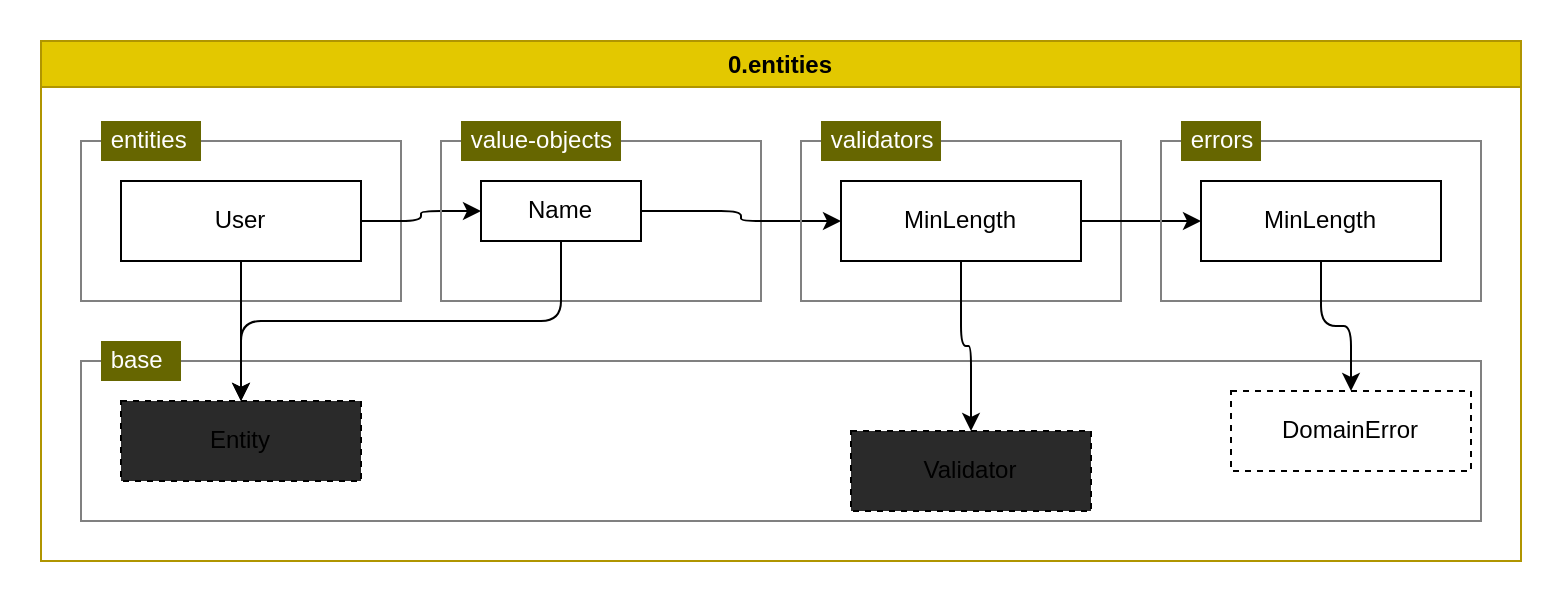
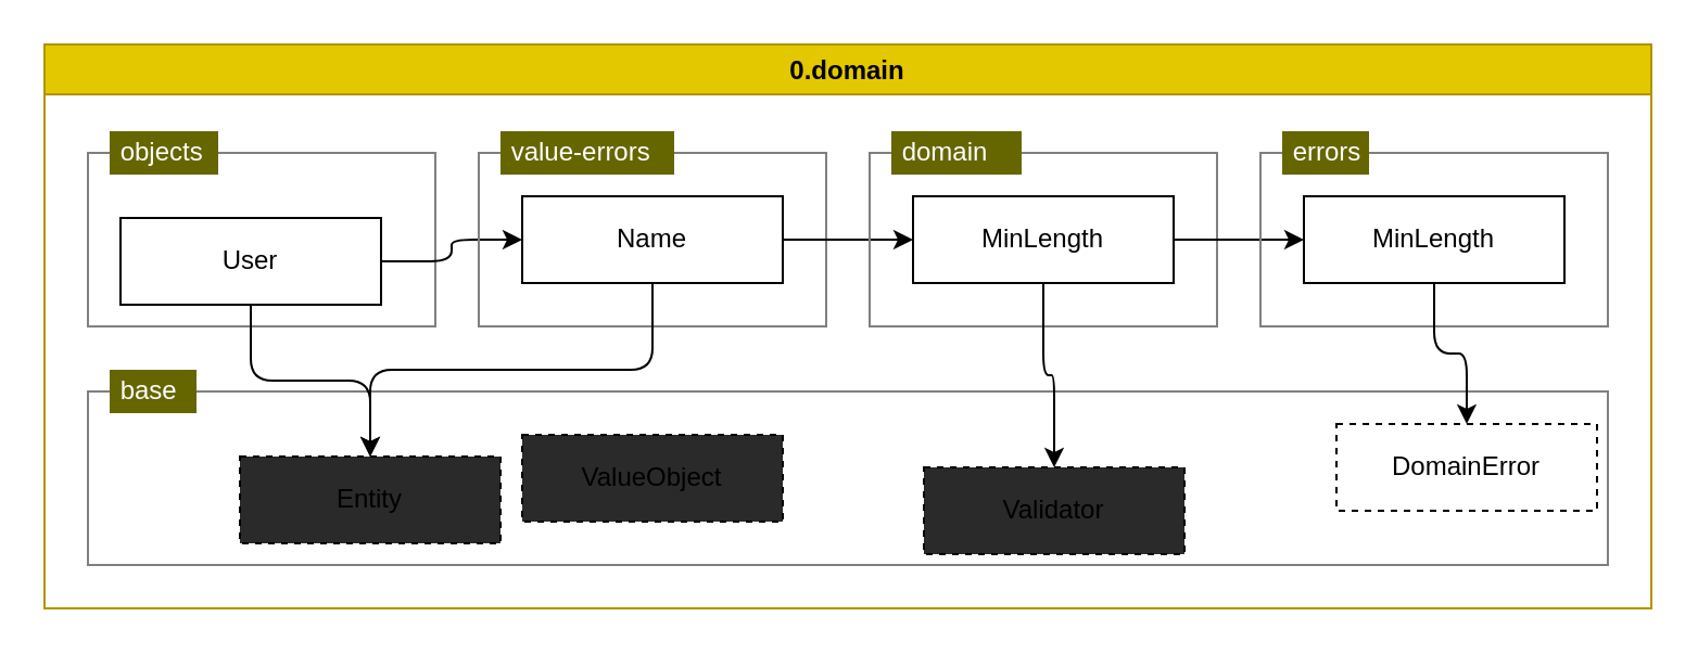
  <mxCell id="0" />
  <mxCell id="1" parent="0" />
- <mxCell id="2" value="0.entities" style="swimlane;fillColor=#e3c800;fontColor=#000000;strokeColor=#B09500;swimlaneFillColor=none;" vertex="1" parent="1"><mxGeometry x="20" y="20" width="740" height="260" as="geometry"><mxRectangle x="80" y="120" width="90" height="23" as="alternateBounds" /></mxGeometry></mxCell>
+ <mxCell id="2" value="0.domain" style="swimlane;fillColor=#e3c800;fontColor=#000000;strokeColor=#B09500;swimlaneFillColor=none;" vertex="1" parent="1"><mxGeometry x="20" y="20" width="740" height="260" as="geometry"><mxRectangle x="80" y="120" width="90" height="23" as="alternateBounds" /></mxGeometry></mxCell>
  <mxCell id="3" value="" style="rounded=0;whiteSpace=wrap;html=1;fillColor=none;strokeColor=#808080;" vertex="1" parent="2"><mxGeometry x="20" y="160" width="700" height="80" as="geometry" /></mxCell>
  <mxCell id="4" value="&amp;nbsp;base" style="text;html=1;strokeColor=none;fillColor=#666600;align=left;verticalAlign=middle;whiteSpace=wrap;rounded=0;fontColor=#FFFFFF;" vertex="1" parent="2"><mxGeometry x="30" y="150" width="40" height="20" as="geometry" /></mxCell>
+ <mxCell id="5" value="ValueObject" style="rounded=0;whiteSpace=wrap;html=1;strokeColor=default;strokeWidth=1;fillColor=#2a2a2a;dashed=1;" vertex="1" parent="2"><mxGeometry x="220" y="180" width="120" height="40" as="geometry" /></mxCell>
  <mxCell id="6" value="" style="rounded=0;whiteSpace=wrap;html=1;fillColor=none;strokeColor=#808080;" vertex="1" parent="2"><mxGeometry x="20" y="50" width="160" height="80" as="geometry" /></mxCell>
  <mxCell id="7" style="edgeStyle=orthogonalEdgeStyle;html=1;exitX=0.5;exitY=1;exitDx=0;exitDy=0;" edge="1" parent="2" source="9" target="27"><mxGeometry relative="1" as="geometry" /></mxCell>
  <mxCell id="8" style="edgeStyle=orthogonalEdgeStyle;html=1;exitX=1;exitY=0.5;exitDx=0;exitDy=0;entryX=0;entryY=0.5;entryDx=0;entryDy=0;" edge="1" parent="2" source="9" target="14"><mxGeometry relative="1" as="geometry" /></mxCell>
- <mxCell id="9" value="User" style="rounded=0;whiteSpace=wrap;html=1;" vertex="1" parent="2"><mxGeometry x="40" y="70" width="120" height="40" as="geometry" /></mxCell>
- <mxCell id="10" value="&amp;nbsp;entities" style="text;html=1;strokeColor=none;fillColor=#666600;align=left;verticalAlign=middle;whiteSpace=wrap;rounded=0;fontColor=#FFFFFF;" vertex="1" parent="2"><mxGeometry x="30" y="40" width="50" height="20" as="geometry" /></mxCell>
+ <mxCell id="9" value="User" style="rounded=0;whiteSpace=wrap;html=1;" vertex="1" parent="2"><mxGeometry x="35" y="80" width="120" height="40" as="geometry" /></mxCell>
+ <mxCell id="10" value="&amp;nbsp;objects" style="text;html=1;strokeColor=none;fillColor=#666600;align=left;verticalAlign=middle;whiteSpace=wrap;rounded=0;fontColor=#FFFFFF;" vertex="1" parent="2"><mxGeometry x="30" y="40" width="50" height="20" as="geometry" /></mxCell>
  <mxCell id="11" value="" style="rounded=0;whiteSpace=wrap;html=1;fillColor=none;strokeColor=#808080;" vertex="1" parent="2"><mxGeometry x="200" y="50" width="160" height="80" as="geometry" /></mxCell>
  <mxCell id="12" style="edgeStyle=orthogonalEdgeStyle;html=1;exitX=0.5;exitY=1;exitDx=0;exitDy=0;" edge="1" parent="2" source="14" target="27"><mxGeometry relative="1" as="geometry" /></mxCell>
  <mxCell id="13" style="edgeStyle=orthogonalEdgeStyle;html=1;exitX=1;exitY=0.5;exitDx=0;exitDy=0;entryX=0;entryY=0.5;entryDx=0;entryDy=0;" edge="1" parent="2" source="14" target="19"><mxGeometry relative="1" as="geometry" /></mxCell>
- <mxCell id="14" value="Name" style="rounded=0;whiteSpace=wrap;html=1;" vertex="1" parent="2"><mxGeometry x="220" y="70" width="80" height="30" as="geometry" /></mxCell>
- <mxCell id="15" value="&amp;nbsp;value-objects" style="text;html=1;strokeColor=none;fillColor=#666600;align=left;verticalAlign=middle;whiteSpace=wrap;rounded=0;fontColor=#FFFFFF;" vertex="1" parent="2"><mxGeometry x="210" y="40" width="80" height="20" as="geometry" /></mxCell>
+ <mxCell id="14" value="Name" style="rounded=0;whiteSpace=wrap;html=1;" vertex="1" parent="2"><mxGeometry x="220" y="70" width="120" height="40" as="geometry" /></mxCell>
+ <mxCell id="15" value="&amp;nbsp;value-errors" style="text;html=1;strokeColor=none;fillColor=#666600;align=left;verticalAlign=middle;whiteSpace=wrap;rounded=0;fontColor=#FFFFFF;" vertex="1" parent="2"><mxGeometry x="210" y="40" width="80" height="20" as="geometry" /></mxCell>
  <mxCell id="16" value="" style="rounded=0;whiteSpace=wrap;html=1;fillColor=none;strokeColor=#808080;" vertex="1" parent="2"><mxGeometry x="380" y="50" width="160" height="80" as="geometry" /></mxCell>
  <mxCell id="17" style="edgeStyle=orthogonalEdgeStyle;html=1;exitX=0.5;exitY=1;exitDx=0;exitDy=0;entryX=0.5;entryY=0;entryDx=0;entryDy=0;" edge="1" parent="2" source="19" target="25"><mxGeometry relative="1" as="geometry" /></mxCell>
  <mxCell id="18" style="edgeStyle=orthogonalEdgeStyle;html=1;exitX=1;exitY=0.5;exitDx=0;exitDy=0;" edge="1" parent="2" source="19" target="23"><mxGeometry relative="1" as="geometry" /></mxCell>
  <mxCell id="19" value="MinLength" style="rounded=0;whiteSpace=wrap;html=1;" vertex="1" parent="2"><mxGeometry x="400" y="70" width="120" height="40" as="geometry" /></mxCell>
- <mxCell id="20" value="&amp;nbsp;validators" style="text;html=1;strokeColor=none;fillColor=#666600;align=left;verticalAlign=middle;whiteSpace=wrap;rounded=0;fontColor=#FFFFFF;" vertex="1" parent="2"><mxGeometry x="390" y="40" width="60" height="20" as="geometry" /></mxCell>
+ <mxCell id="20" value="&amp;nbsp;domain" style="text;html=1;strokeColor=none;fillColor=#666600;align=left;verticalAlign=middle;whiteSpace=wrap;rounded=0;fontColor=#FFFFFF;" vertex="1" parent="2"><mxGeometry x="390" y="40" width="60" height="20" as="geometry" /></mxCell>
  <mxCell id="21" value="" style="rounded=0;whiteSpace=wrap;html=1;fillColor=none;strokeColor=#808080;" vertex="1" parent="2"><mxGeometry x="560" y="50" width="160" height="80" as="geometry" /></mxCell>
  <mxCell id="22" style="edgeStyle=orthogonalEdgeStyle;html=1;exitX=0.5;exitY=1;exitDx=0;exitDy=0;" edge="1" parent="2" source="23" target="26"><mxGeometry relative="1" as="geometry" /></mxCell>
  <mxCell id="23" value="MinLength" style="rounded=0;whiteSpace=wrap;html=1;" vertex="1" parent="2"><mxGeometry x="580" y="70" width="120" height="40" as="geometry" /></mxCell>
  <mxCell id="24" value="&amp;nbsp;errors" style="text;html=1;strokeColor=none;fillColor=#666600;align=left;verticalAlign=middle;whiteSpace=wrap;rounded=0;fontColor=#FFFFFF;" vertex="1" parent="2"><mxGeometry x="570" y="40" width="40" height="20" as="geometry" /></mxCell>
  <mxCell id="25" value="Validator" style="rounded=0;whiteSpace=wrap;html=1;dashed=1;strokeColor=default;strokeWidth=1;fillColor=#2a2a2a;" vertex="1" parent="2"><mxGeometry x="405" y="195" width="120" height="40" as="geometry" /></mxCell>
  <mxCell id="26" value="DomainError" style="rounded=0;whiteSpace=wrap;html=1;dashed=1;" vertex="1" parent="2"><mxGeometry x="595" y="175" width="120" height="40" as="geometry" /></mxCell>
- <mxCell id="27" value="Entity" style="rounded=0;whiteSpace=wrap;html=1;strokeColor=default;strokeWidth=1;fillColor=#2a2a2a;dashed=1;" vertex="1" parent="2"><mxGeometry x="40" y="180" width="120" height="40" as="geometry" /></mxCell>
+ <mxCell id="27" value="Entity" style="rounded=0;whiteSpace=wrap;html=1;strokeColor=default;strokeWidth=1;fillColor=#2a2a2a;dashed=1;" vertex="1" parent="2"><mxGeometry x="90" y="190" width="120" height="40" as="geometry" /></mxCell>
